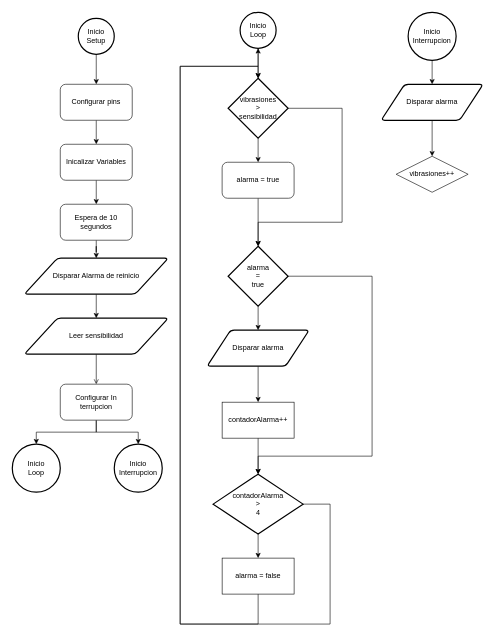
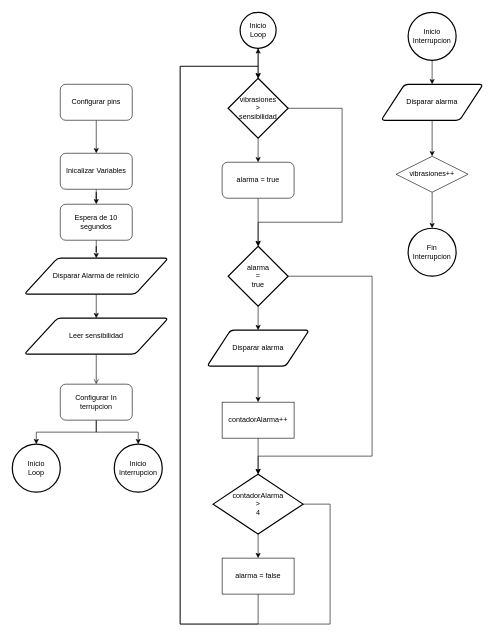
  <mxCell id="0" />
  <mxCell id="1" parent="0" />
- <mxCell id="2" value="" style="edgeStyle=orthogonalEdgeStyle;rounded=0;orthogonalLoop=1;jettySize=auto;html=1;entryX=0.5;entryY=0;entryDx=0;entryDy=0;" edge="1" parent="1" source="3" target="5"><mxGeometry relative="1" as="geometry"><mxPoint x="160" y="140" as="targetPoint" /></mxGeometry></mxCell>
- <mxCell id="3" value="Inicio&lt;br&gt;Setup" style="strokeWidth=2;html=1;shape=mxgraph.flowchart.start_1;whiteSpace=wrap;" parent="1" vertex="1"><mxGeometry x="130" y="30" width="60" height="60" as="geometry" /></mxCell>
  <mxCell id="4" value="" style="edgeStyle=orthogonalEdgeStyle;rounded=0;orthogonalLoop=1;jettySize=auto;html=1;" edge="1" parent="1" source="5" target="7"><mxGeometry relative="1" as="geometry" /></mxCell>
  <mxCell id="5" value="Configurar pins" style="rounded=1;whiteSpace=wrap;html=1;" vertex="1" parent="1"><mxGeometry x="100" y="140" width="120" height="60" as="geometry" /></mxCell>
  <mxCell id="6" value="" style="edgeStyle=orthogonalEdgeStyle;rounded=0;orthogonalLoop=1;jettySize=auto;html=1;" edge="1" parent="1" source="7" target="11"><mxGeometry relative="1" as="geometry" /></mxCell>
- <mxCell id="7" value="Inicalizar Variables" style="rounded=1;whiteSpace=wrap;html=1;" vertex="1" parent="1"><mxGeometry x="100" y="240" width="120" height="60" as="geometry" /></mxCell>
+ <mxCell id="7" value="Inicalizar Variables" style="rounded=1;whiteSpace=wrap;html=1;" vertex="1" parent="1"><mxGeometry x="100" y="255" width="120" height="60" as="geometry" /></mxCell>
  <mxCell id="8" style="edgeStyle=orthogonalEdgeStyle;rounded=0;orthogonalLoop=1;jettySize=auto;html=1;entryX=0.5;entryY=0;entryDx=0;entryDy=0;" edge="1" parent="1" source="9" target="44"><mxGeometry relative="1" as="geometry" /></mxCell>
  <mxCell id="9" value="Disparar Alarma de reinicio" style="shape=parallelogram;html=1;strokeWidth=2;perimeter=parallelogramPerimeter;whiteSpace=wrap;rounded=1;arcSize=12;size=0.23;" vertex="1" parent="1"><mxGeometry x="40" y="430" width="240" height="60" as="geometry" /></mxCell>
  <mxCell id="10" style="edgeStyle=orthogonalEdgeStyle;rounded=0;orthogonalLoop=1;jettySize=auto;html=1;entryX=0.5;entryY=0;entryDx=0;entryDy=0;" edge="1" parent="1" source="11" target="9"><mxGeometry relative="1" as="geometry" /></mxCell>
  <mxCell id="11" value="Espera de 10 segundos" style="rounded=1;whiteSpace=wrap;html=1;" vertex="1" parent="1"><mxGeometry x="100" y="340" width="120" height="60" as="geometry" /></mxCell>
  <mxCell id="12" value="" style="edgeStyle=orthogonalEdgeStyle;rounded=0;orthogonalLoop=1;jettySize=auto;html=1;entryX=0.5;entryY=0;entryDx=0;entryDy=0;entryPerimeter=0;" edge="1" parent="1" source="14" target="15"><mxGeometry relative="1" as="geometry"><mxPoint x="160" y="760" as="targetPoint" /></mxGeometry></mxCell>
  <mxCell id="13" style="edgeStyle=orthogonalEdgeStyle;rounded=0;orthogonalLoop=1;jettySize=auto;html=1;entryX=0.5;entryY=0;entryDx=0;entryDy=0;entryPerimeter=0;" edge="1" parent="1" source="14" target="42"><mxGeometry relative="1" as="geometry" /></mxCell>
  <mxCell id="14" value="Configurar In terrupcion" style="rounded=1;whiteSpace=wrap;html=1;" vertex="1" parent="1"><mxGeometry x="100" y="640" width="120" height="60" as="geometry" /></mxCell>
  <mxCell id="15" value="Inicio&lt;br&gt;Loop" style="strokeWidth=2;html=1;shape=mxgraph.flowchart.start_2;whiteSpace=wrap;" vertex="1" parent="1"><mxGeometry x="20" y="740" width="80" height="80" as="geometry" /></mxCell>
  <mxCell id="16" style="edgeStyle=orthogonalEdgeStyle;rounded=0;orthogonalLoop=1;jettySize=auto;html=1;entryX=0.5;entryY=0;entryDx=0;entryDy=0;entryPerimeter=0;" edge="1" parent="1" source="17" target="22"><mxGeometry relative="1" as="geometry" /></mxCell>
  <mxCell id="17" value="Inicio&lt;br&gt;Loop" style="strokeWidth=2;html=1;shape=mxgraph.flowchart.start_2;whiteSpace=wrap;" vertex="1" parent="1"><mxGeometry x="399.86" y="20" width="60" height="60" as="geometry" /></mxCell>
  <mxCell id="18" style="edgeStyle=orthogonalEdgeStyle;rounded=0;orthogonalLoop=1;jettySize=auto;html=1;entryX=0.5;entryY=0;entryDx=0;entryDy=0;" edge="1" parent="1" source="19" target="40"><mxGeometry relative="1" as="geometry" /></mxCell>
  <mxCell id="19" value="Inicio&lt;br&gt;Interrupcion" style="strokeWidth=2;html=1;shape=mxgraph.flowchart.start_2;whiteSpace=wrap;" vertex="1" parent="1"><mxGeometry x="680" y="20" width="80" height="80" as="geometry" /></mxCell>
  <mxCell id="20" style="edgeStyle=orthogonalEdgeStyle;rounded=0;orthogonalLoop=1;jettySize=auto;html=1;entryX=0.5;entryY=0;entryDx=0;entryDy=0;" edge="1" parent="1" source="22" target="24"><mxGeometry relative="1" as="geometry" /></mxCell>
  <mxCell id="21" style="edgeStyle=orthogonalEdgeStyle;rounded=0;orthogonalLoop=1;jettySize=auto;html=1;entryX=0.5;entryY=0;entryDx=0;entryDy=0;entryPerimeter=0;" edge="1" parent="1" source="22" target="27"><mxGeometry relative="1" as="geometry"><Array as="points"><mxPoint x="569.86" y="180" /><mxPoint x="569.86" y="370" /></Array></mxGeometry></mxCell>
  <mxCell id="22" value="vibrasiones&lt;br&gt;&amp;gt;&lt;br&gt;sensibilidad" style="strokeWidth=2;html=1;shape=mxgraph.flowchart.decision;whiteSpace=wrap;" vertex="1" parent="1"><mxGeometry x="379.86" y="130" width="100" height="100" as="geometry" /></mxCell>
  <mxCell id="23" value="" style="edgeStyle=orthogonalEdgeStyle;rounded=0;orthogonalLoop=1;jettySize=auto;html=1;" edge="1" parent="1" source="24" target="27"><mxGeometry relative="1" as="geometry" /></mxCell>
  <mxCell id="24" value="alarma = true" style="rounded=1;whiteSpace=wrap;html=1;" vertex="1" parent="1"><mxGeometry x="369.86" y="270" width="120" height="60" as="geometry" /></mxCell>
  <mxCell id="25" style="edgeStyle=orthogonalEdgeStyle;rounded=0;orthogonalLoop=1;jettySize=auto;html=1;entryX=0.5;entryY=0;entryDx=0;entryDy=0;" edge="1" parent="1" source="27" target="29"><mxGeometry relative="1" as="geometry" /></mxCell>
  <mxCell id="26" style="edgeStyle=orthogonalEdgeStyle;rounded=0;orthogonalLoop=1;jettySize=auto;html=1;entryX=0.5;entryY=0;entryDx=0;entryDy=0;entryPerimeter=0;" edge="1" parent="1" source="27" target="34"><mxGeometry relative="1" as="geometry"><Array as="points"><mxPoint x="619.86" y="460" /><mxPoint x="619.86" y="760" /><mxPoint x="429.86" y="760" /></Array></mxGeometry></mxCell>
  <mxCell id="27" value="alarma&lt;br&gt;=&lt;br&gt;true" style="strokeWidth=2;html=1;shape=mxgraph.flowchart.decision;whiteSpace=wrap;" vertex="1" parent="1"><mxGeometry x="379.86" y="410" width="100" height="100" as="geometry" /></mxCell>
  <mxCell id="28" style="edgeStyle=orthogonalEdgeStyle;rounded=0;orthogonalLoop=1;jettySize=auto;html=1;entryX=0.5;entryY=0;entryDx=0;entryDy=0;" edge="1" parent="1" source="29" target="31"><mxGeometry relative="1" as="geometry" /></mxCell>
  <mxCell id="29" value="Disparar alarma" style="shape=parallelogram;html=1;strokeWidth=2;perimeter=parallelogramPerimeter;whiteSpace=wrap;rounded=1;arcSize=12;size=0.23;" vertex="1" parent="1"><mxGeometry x="344.86" y="550" width="170" height="60" as="geometry" /></mxCell>
  <mxCell id="30" value="" style="edgeStyle=orthogonalEdgeStyle;rounded=0;orthogonalLoop=1;jettySize=auto;html=1;" edge="1" parent="1" source="31" target="34"><mxGeometry relative="1" as="geometry" /></mxCell>
  <mxCell id="31" value="contadorAlarma++" style="rounded=0;whiteSpace=wrap;html=1;" vertex="1" parent="1"><mxGeometry x="369.86" y="670" width="120" height="60" as="geometry" /></mxCell>
  <mxCell id="32" value="" style="edgeStyle=orthogonalEdgeStyle;rounded=0;orthogonalLoop=1;jettySize=auto;html=1;" edge="1" parent="1" source="34" target="36"><mxGeometry relative="1" as="geometry" /></mxCell>
  <mxCell id="33" style="edgeStyle=orthogonalEdgeStyle;rounded=0;orthogonalLoop=1;jettySize=auto;html=1;" edge="1" parent="1" source="34" target="17"><mxGeometry relative="1" as="geometry"><Array as="points"><mxPoint x="549.86" y="840" /><mxPoint x="549.86" y="1040" /><mxPoint x="299.86" y="1040" /><mxPoint x="299.86" y="110" /><mxPoint x="429.86" y="110" /></Array></mxGeometry></mxCell>
  <mxCell id="34" value="contadorAlarma&lt;br&gt;&amp;gt;&lt;br&gt;4" style="strokeWidth=2;html=1;shape=mxgraph.flowchart.decision;whiteSpace=wrap;" vertex="1" parent="1"><mxGeometry x="354.86" y="790" width="150" height="100" as="geometry" /></mxCell>
  <mxCell id="35" style="edgeStyle=orthogonalEdgeStyle;rounded=0;orthogonalLoop=1;jettySize=auto;html=1;entryX=0.5;entryY=0;entryDx=0;entryDy=0;entryPerimeter=0;" edge="1" parent="1" source="36" target="22"><mxGeometry relative="1" as="geometry"><Array as="points"><mxPoint x="429.86" y="1040" /><mxPoint x="299.86" y="1040" /><mxPoint x="299.86" y="110" /><mxPoint x="429.86" y="110" /></Array></mxGeometry></mxCell>
  <mxCell id="36" value="alarma = false" style="rounded=0;whiteSpace=wrap;html=1;" vertex="1" parent="1"><mxGeometry x="369.86" y="930" width="120" height="60" as="geometry" /></mxCell>
+ <mxCell id="37" style="edgeStyle=orthogonalEdgeStyle;rounded=0;orthogonalLoop=1;jettySize=auto;html=1;entryX=0.5;entryY=0;entryDx=0;entryDy=0;entryPerimeter=0;" edge="1" parent="1" source="38" target="41"><mxGeometry relative="1" as="geometry" /></mxCell>
  <mxCell id="38" value="vibrasiones++" style="rhombus;whiteSpace=wrap;html=1;" vertex="1" parent="1"><mxGeometry x="660" y="260" width="120" height="60" as="geometry" /></mxCell>
  <mxCell id="39" style="edgeStyle=orthogonalEdgeStyle;rounded=0;orthogonalLoop=1;jettySize=auto;html=1;entryX=0.5;entryY=0;entryDx=0;entryDy=0;" edge="1" parent="1" source="40" target="38"><mxGeometry relative="1" as="geometry" /></mxCell>
  <mxCell id="40" value="Disparar alarma" style="shape=parallelogram;html=1;strokeWidth=2;perimeter=parallelogramPerimeter;whiteSpace=wrap;rounded=1;arcSize=12;size=0.23;" vertex="1" parent="1"><mxGeometry x="635" y="140" width="170" height="60" as="geometry" /></mxCell>
+ <mxCell id="41" value="Fin&lt;br&gt;Interrupcion" style="strokeWidth=2;html=1;shape=mxgraph.flowchart.start_2;whiteSpace=wrap;" vertex="1" parent="1"><mxGeometry x="680" y="380" width="80" height="80" as="geometry" /></mxCell>
  <mxCell id="42" value="Inicio&lt;br&gt;Interrupcion" style="strokeWidth=2;html=1;shape=mxgraph.flowchart.start_2;whiteSpace=wrap;" vertex="1" parent="1"><mxGeometry x="190" y="740" width="80" height="80" as="geometry" /></mxCell>
  <mxCell id="43" style="edgeStyle=orthogonalEdgeStyle;rounded=0;orthogonalLoop=1;jettySize=auto;html=1;endArrow=open;" edge="1" parent="1" source="44" target="14"><mxGeometry relative="1" as="geometry" /></mxCell>
  <mxCell id="44" value="Leer sensibilidad" style="shape=parallelogram;html=1;strokeWidth=2;perimeter=parallelogramPerimeter;whiteSpace=wrap;rounded=1;arcSize=12;size=0.23;" vertex="1" parent="1"><mxGeometry x="40" y="530" width="240" height="60" as="geometry" /></mxCell>
